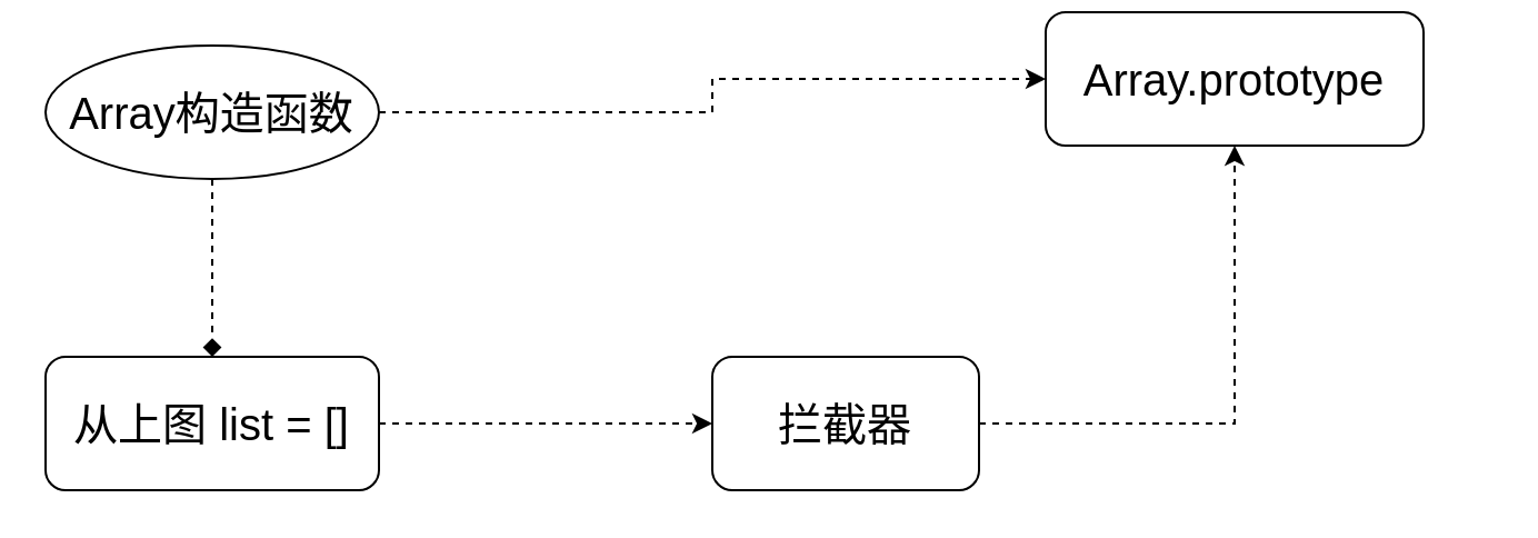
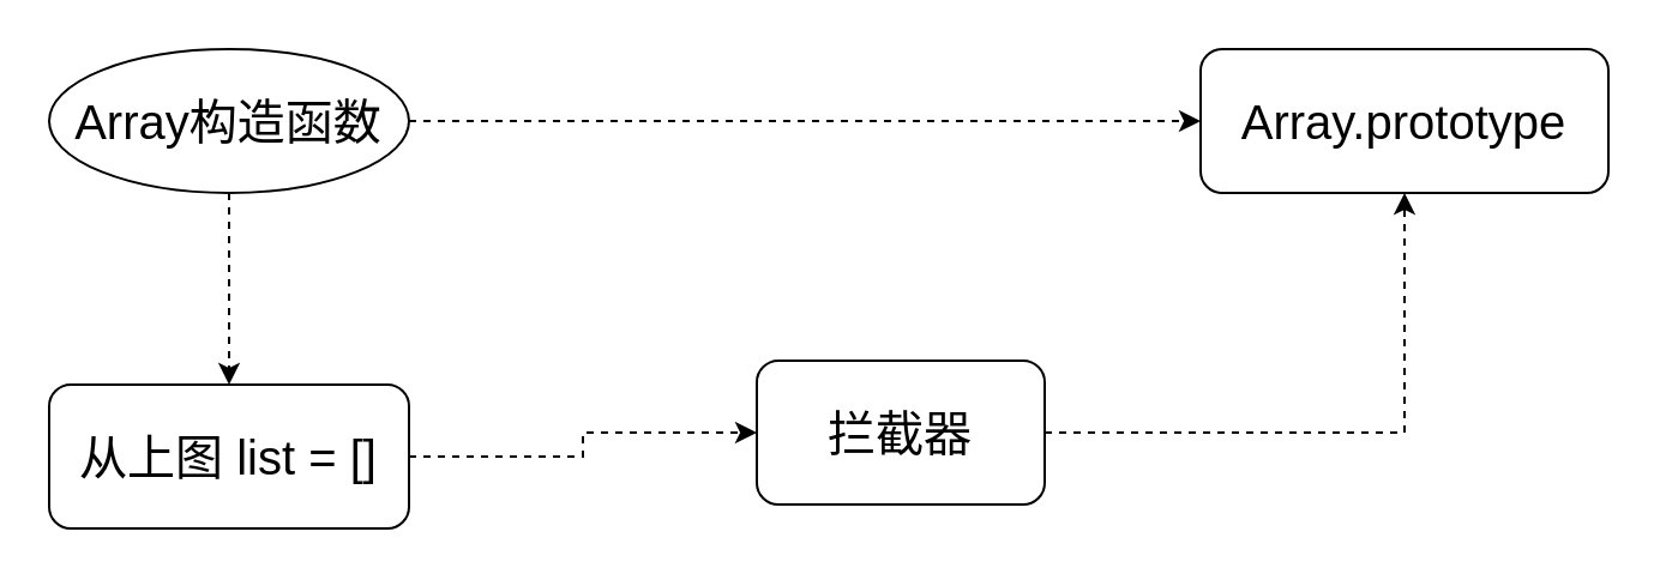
  <mxCell id="0" />
  <mxCell id="1" parent="0" />
  <mxCell id="2" value="" style="edgeStyle=orthogonalEdgeStyle;rounded=0;orthogonalLoop=1;jettySize=auto;html=1;dashed=1;fontSize=20;" edge="1" parent="1" source="4" target="5"><mxGeometry relative="1" as="geometry" /></mxCell>
- <mxCell id="3" value="" style="edgeStyle=orthogonalEdgeStyle;rounded=0;orthogonalLoop=1;jettySize=auto;html=1;dashed=1;fontSize=20;endArrow=diamond;" edge="1" parent="1" source="4" target="7"><mxGeometry relative="1" as="geometry" /></mxCell>
+ <mxCell id="3" value="" style="edgeStyle=orthogonalEdgeStyle;rounded=0;orthogonalLoop=1;jettySize=auto;html=1;dashed=1;fontSize=20;" edge="1" parent="1" source="4" target="7"><mxGeometry relative="1" as="geometry" /></mxCell>
  <mxCell id="4" value="Array构造函数" style="ellipse;whiteSpace=wrap;html=1;fontSize=20;" vertex="1" parent="1"><mxGeometry x="20" y="20" width="150" height="60" as="geometry" /></mxCell>
- <mxCell id="5" value="Array.prototype" style="whiteSpace=wrap;html=1;rounded=1;fontSize=20;" vertex="1" parent="1"><mxGeometry x="470" y="5" width="170" height="60" as="geometry" /></mxCell>
+ <mxCell id="5" value="Array.prototype" style="whiteSpace=wrap;html=1;rounded=1;fontSize=20;" vertex="1" parent="1"><mxGeometry x="500" y="20" width="170" height="60" as="geometry" /></mxCell>
  <mxCell id="6" value="" style="edgeStyle=orthogonalEdgeStyle;rounded=0;orthogonalLoop=1;jettySize=auto;html=1;dashed=1;fontSize=20;" edge="1" parent="1" source="7" target="9"><mxGeometry relative="1" as="geometry" /></mxCell>
  <mxCell id="7" value="从上图 list = []" style="whiteSpace=wrap;html=1;rounded=1;fontSize=20;" vertex="1" parent="1"><mxGeometry x="20" y="160" width="150" height="60" as="geometry" /></mxCell>
  <mxCell id="8" value="" style="edgeStyle=orthogonalEdgeStyle;rounded=0;orthogonalLoop=1;jettySize=auto;html=1;dashed=1;fontSize=20;" edge="1" parent="1" source="9" target="5"><mxGeometry relative="1" as="geometry"><mxPoint x="420" y="190" as="targetPoint" /></mxGeometry></mxCell>
- <mxCell id="9" value="拦截器" style="whiteSpace=wrap;html=1;rounded=1;fontSize=20;" vertex="1" parent="1"><mxGeometry x="320" y="160" width="120" height="60" as="geometry" /></mxCell>
+ <mxCell id="9" value="拦截器" style="whiteSpace=wrap;html=1;rounded=1;fontSize=20;" vertex="1" parent="1"><mxGeometry x="315" y="150" width="120" height="60" as="geometry" /></mxCell>
